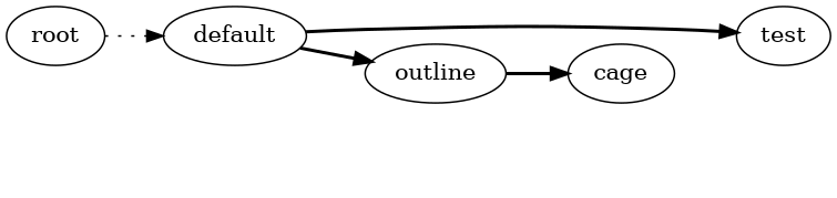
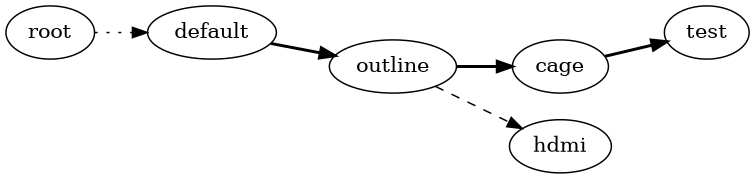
  digraph {
    rankdir=LR
    edge [style=bold]
    n1 [label=root]
    n2 [label=default]
    n3 [label=test]
    n4 [label=outline]
    n5 [label=cage]
+   n6 [label=hdmi]
    n1 -> n2 [style=dotted]
-   n2 -> n3
+   n5 -> n3
    n2 -> n4
    n4 -> n5
+   n4 -> n6 [style=dashed]
  }
